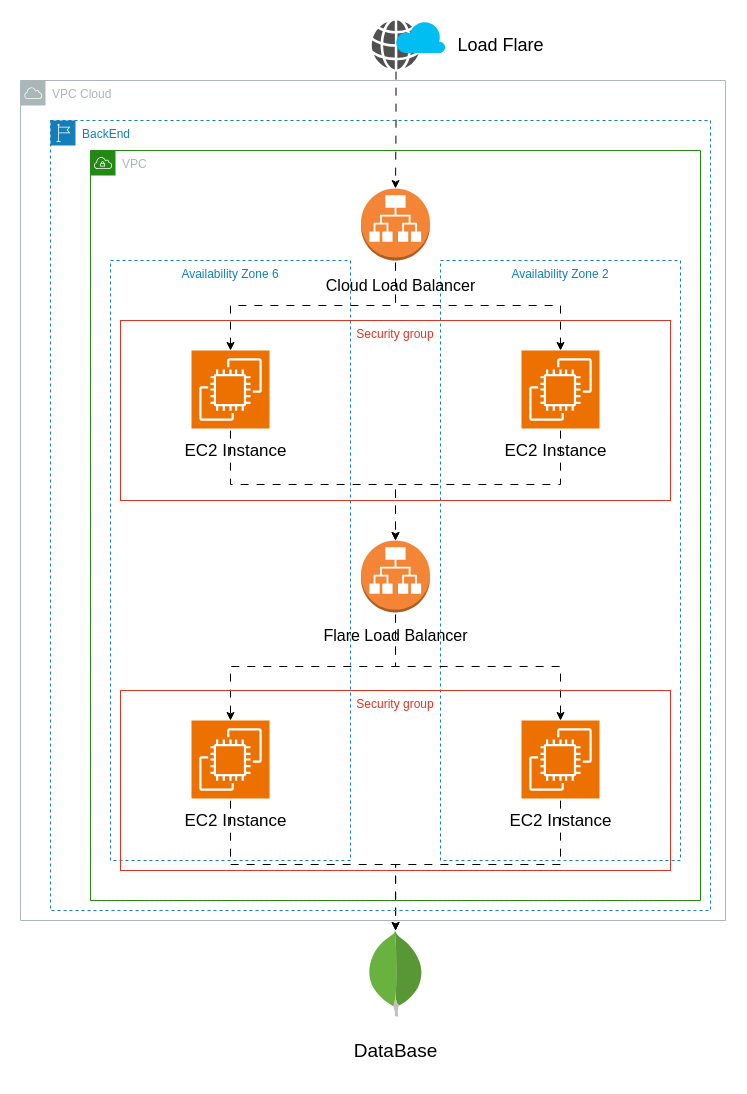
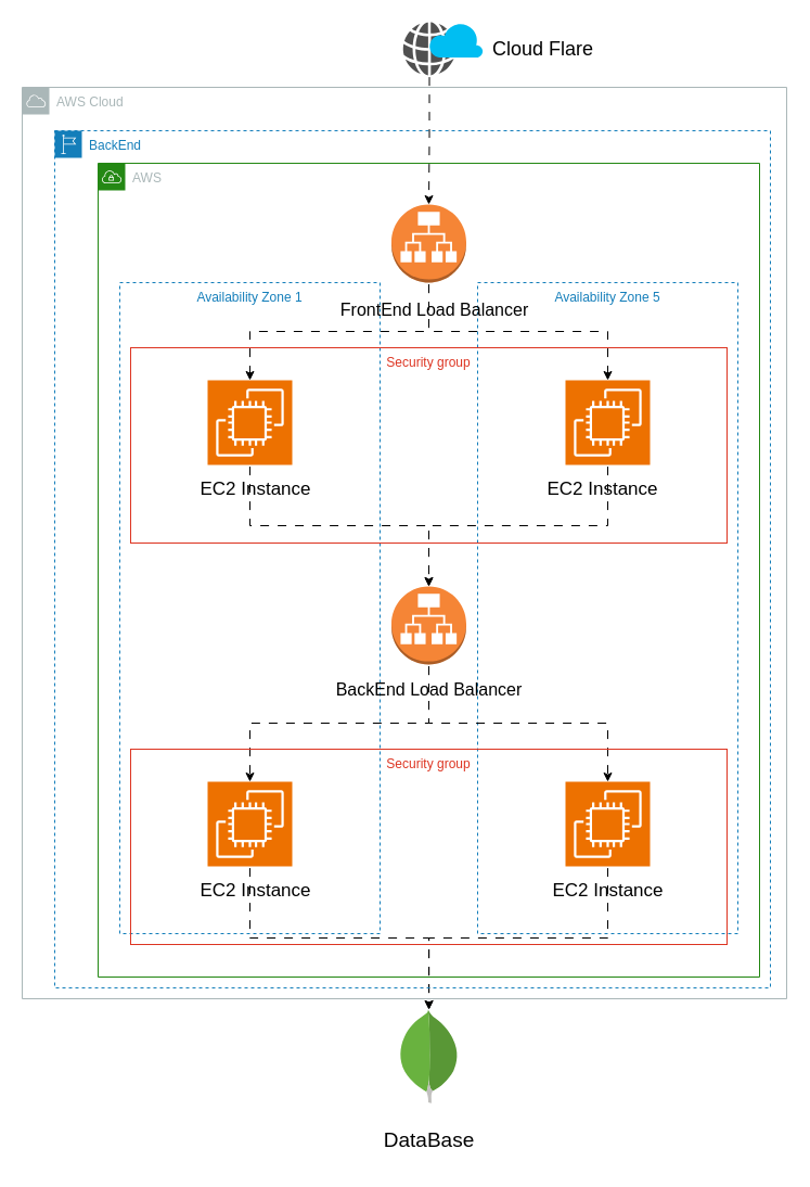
  <mxCell id="0" />
  <mxCell id="1" parent="0" />
- <mxCell id="2" value="VPC Cloud" style="sketch=0;outlineConnect=0;gradientColor=none;html=1;whiteSpace=wrap;fontSize=12;fontStyle=0;shape=mxgraph.aws4.group;grIcon=mxgraph.aws4.group_aws_cloud;strokeColor=#AAB7B8;fillColor=none;verticalAlign=top;align=left;spacingLeft=30;fontColor=#AAB7B8;dashed=0;" parent="1" vertex="1"><mxGeometry x="20" y="80" width="705" height="840" as="geometry" /></mxCell>
- <mxCell id="3" value="VPC" style="points=[[0,0],[0.25,0],[0.5,0],[0.75,0],[1,0],[1,0.25],[1,0.5],[1,0.75],[1,1],[0.75,1],[0.5,1],[0.25,1],[0,1],[0,0.75],[0,0.5],[0,0.25]];outlineConnect=0;gradientColor=none;html=1;whiteSpace=wrap;fontSize=12;fontStyle=0;container=1;pointerEvents=0;collapsible=0;recursiveResize=0;shape=mxgraph.aws4.group;grIcon=mxgraph.aws4.group_vpc;strokeColor=#248814;fillColor=none;verticalAlign=top;align=left;spacingLeft=30;fontColor=#AAB7B8;dashed=0;" parent="1" vertex="1"><mxGeometry x="90" y="150" width="610" height="750" as="geometry" /></mxCell>
+ <mxCell id="2" value="AWS Cloud" style="sketch=0;outlineConnect=0;gradientColor=none;html=1;whiteSpace=wrap;fontSize=12;fontStyle=0;shape=mxgraph.aws4.group;grIcon=mxgraph.aws4.group_aws_cloud;strokeColor=#AAB7B8;fillColor=none;verticalAlign=top;align=left;spacingLeft=30;fontColor=#AAB7B8;dashed=0;" parent="1" vertex="1"><mxGeometry x="20" y="80" width="705" height="840" as="geometry" /></mxCell>
+ <mxCell id="3" value="AWS" style="points=[[0,0],[0.25,0],[0.5,0],[0.75,0],[1,0],[1,0.25],[1,0.5],[1,0.75],[1,1],[0.75,1],[0.5,1],[0.25,1],[0,1],[0,0.75],[0,0.5],[0,0.25]];outlineConnect=0;gradientColor=none;html=1;whiteSpace=wrap;fontSize=12;fontStyle=0;container=1;pointerEvents=0;collapsible=0;recursiveResize=0;shape=mxgraph.aws4.group;grIcon=mxgraph.aws4.group_vpc;strokeColor=#248814;fillColor=none;verticalAlign=top;align=left;spacingLeft=30;fontColor=#AAB7B8;dashed=0;" parent="1" vertex="1"><mxGeometry x="90" y="150" width="610" height="750" as="geometry" /></mxCell>
  <mxCell id="4" value="" style="outlineConnect=0;dashed=0;verticalLabelPosition=bottom;verticalAlign=top;align=center;html=1;shape=mxgraph.aws3.application_load_balancer;fillColor=#F58536;gradientColor=none;" parent="3" vertex="1"><mxGeometry x="270.5" y="38" width="69" height="72" as="geometry" /></mxCell>
  <mxCell id="5" value="" style="outlineConnect=0;dashed=0;verticalLabelPosition=bottom;verticalAlign=top;align=center;html=1;shape=mxgraph.aws3.application_load_balancer;fillColor=#F58536;gradientColor=none;" parent="3" vertex="1"><mxGeometry x="270.5" y="390" width="69" height="72" as="geometry" /></mxCell>
- <mxCell id="6" value="Availability Zone 6" style="fillColor=none;strokeColor=#147EBA;dashed=1;verticalAlign=top;fontStyle=0;fontColor=#147EBA;whiteSpace=wrap;html=1;" parent="1" vertex="1"><mxGeometry x="110" y="260" width="240" height="600" as="geometry" /></mxCell>
- <mxCell id="7" value="Availability Zone 2" style="fillColor=none;strokeColor=#147EBA;dashed=1;verticalAlign=top;fontStyle=0;fontColor=#147EBA;whiteSpace=wrap;html=1;" parent="1" vertex="1"><mxGeometry x="440" y="260" width="240" height="600" as="geometry" /></mxCell>
+ <mxCell id="6" value="Availability Zone 1" style="fillColor=none;strokeColor=#147EBA;dashed=1;verticalAlign=top;fontStyle=0;fontColor=#147EBA;whiteSpace=wrap;html=1;" parent="1" vertex="1"><mxGeometry x="110" y="260" width="240" height="600" as="geometry" /></mxCell>
+ <mxCell id="7" value="Availability Zone 5" style="fillColor=none;strokeColor=#147EBA;dashed=1;verticalAlign=top;fontStyle=0;fontColor=#147EBA;whiteSpace=wrap;html=1;" parent="1" vertex="1"><mxGeometry x="440" y="260" width="240" height="600" as="geometry" /></mxCell>
  <mxCell id="8" style="edgeStyle=orthogonalEdgeStyle;rounded=0;orthogonalLoop=1;jettySize=auto;html=1;exitX=0.5;exitY=1;exitDx=0;exitDy=0;exitPerimeter=0;entryX=0.5;entryY=0;entryDx=0;entryDy=0;entryPerimeter=0;flowAnimation=1;enumerate=0;" parent="1" source="9" target="5" edge="1"><mxGeometry relative="1" as="geometry"><Array as="points"><mxPoint x="230" y="484" /><mxPoint x="395" y="484" /></Array></mxGeometry></mxCell>
  <mxCell id="9" value="" style="sketch=0;points=[[0,0,0],[0.25,0,0],[0.5,0,0],[0.75,0,0],[1,0,0],[0,1,0],[0.25,1,0],[0.5,1,0],[0.75,1,0],[1,1,0],[0,0.25,0],[0,0.5,0],[0,0.75,0],[1,0.25,0],[1,0.5,0],[1,0.75,0]];outlineConnect=0;fontColor=#232F3E;fillColor=#ED7100;strokeColor=#ffffff;dashed=0;verticalLabelPosition=bottom;verticalAlign=top;align=center;html=1;fontSize=12;fontStyle=0;aspect=fixed;shape=mxgraph.aws4.resourceIcon;resIcon=mxgraph.aws4.ec2;" parent="1" vertex="1"><mxGeometry x="191" y="350" width="78" height="78" as="geometry" /></mxCell>
  <mxCell id="10" style="edgeStyle=orthogonalEdgeStyle;rounded=0;orthogonalLoop=1;jettySize=auto;html=1;exitX=0.5;exitY=1;exitDx=0;exitDy=0;exitPerimeter=0;flowAnimation=1;enumerate=0;" parent="1" source="11" target="16" edge="1"><mxGeometry relative="1" as="geometry" /></mxCell>
  <mxCell id="11" value="" style="sketch=0;points=[[0,0,0],[0.25,0,0],[0.5,0,0],[0.75,0,0],[1,0,0],[0,1,0],[0.25,1,0],[0.5,1,0],[0.75,1,0],[1,1,0],[0,0.25,0],[0,0.5,0],[0,0.75,0],[1,0.25,0],[1,0.5,0],[1,0.75,0]];outlineConnect=0;fontColor=#232F3E;fillColor=#ED7100;strokeColor=#ffffff;dashed=0;verticalLabelPosition=bottom;verticalAlign=top;align=center;html=1;fontSize=12;fontStyle=0;aspect=fixed;shape=mxgraph.aws4.resourceIcon;resIcon=mxgraph.aws4.ec2;" parent="1" vertex="1"><mxGeometry x="191" y="720" width="78" height="78" as="geometry" /></mxCell>
  <mxCell id="12" style="edgeStyle=orthogonalEdgeStyle;rounded=0;orthogonalLoop=1;jettySize=auto;html=1;exitX=0.5;exitY=1;exitDx=0;exitDy=0;exitPerimeter=0;entryX=0.5;entryY=0;entryDx=0;entryDy=0;entryPerimeter=0;flowAnimation=1;enumerate=0;" parent="1" source="13" target="5" edge="1"><mxGeometry relative="1" as="geometry"><Array as="points"><mxPoint x="560" y="484" /><mxPoint x="395" y="484" /></Array></mxGeometry></mxCell>
  <mxCell id="13" value="" style="sketch=0;points=[[0,0,0],[0.25,0,0],[0.5,0,0],[0.75,0,0],[1,0,0],[0,1,0],[0.25,1,0],[0.5,1,0],[0.75,1,0],[1,1,0],[0,0.25,0],[0,0.5,0],[0,0.75,0],[1,0.25,0],[1,0.5,0],[1,0.75,0]];outlineConnect=0;fontColor=#232F3E;fillColor=#ED7100;strokeColor=#ffffff;dashed=0;verticalLabelPosition=bottom;verticalAlign=top;align=center;html=1;fontSize=12;fontStyle=0;aspect=fixed;shape=mxgraph.aws4.resourceIcon;resIcon=mxgraph.aws4.ec2;" parent="1" vertex="1"><mxGeometry x="521" y="350" width="78" height="78" as="geometry" /></mxCell>
  <mxCell id="14" style="edgeStyle=orthogonalEdgeStyle;rounded=0;orthogonalLoop=1;jettySize=auto;html=1;exitX=0.5;exitY=1;exitDx=0;exitDy=0;exitPerimeter=0;flowAnimation=1;enumerate=0;" parent="1" source="15" target="16" edge="1"><mxGeometry relative="1" as="geometry" /></mxCell>
  <mxCell id="15" value="" style="sketch=0;points=[[0,0,0],[0.25,0,0],[0.5,0,0],[0.75,0,0],[1,0,0],[0,1,0],[0.25,1,0],[0.5,1,0],[0.75,1,0],[1,1,0],[0,0.25,0],[0,0.5,0],[0,0.75,0],[1,0.25,0],[1,0.5,0],[1,0.75,0]];outlineConnect=0;fontColor=#232F3E;fillColor=#ED7100;strokeColor=#ffffff;dashed=0;verticalLabelPosition=bottom;verticalAlign=top;align=center;html=1;fontSize=12;fontStyle=0;aspect=fixed;shape=mxgraph.aws4.resourceIcon;resIcon=mxgraph.aws4.ec2;" parent="1" vertex="1"><mxGeometry x="521" y="720" width="78" height="78" as="geometry" /></mxCell>
  <mxCell id="16" value="" style="dashed=0;outlineConnect=0;html=1;align=center;labelPosition=center;verticalLabelPosition=bottom;verticalAlign=top;shape=mxgraph.weblogos.mongodb" parent="1" vertex="1"><mxGeometry x="367" y="930" width="56.2" height="86.2" as="geometry" /></mxCell>
  <mxCell id="17" style="edgeStyle=orthogonalEdgeStyle;rounded=0;orthogonalLoop=1;jettySize=auto;html=1;exitX=0.5;exitY=1;exitDx=0;exitDy=0;exitPerimeter=0;entryX=0.5;entryY=0;entryDx=0;entryDy=0;entryPerimeter=0;flowAnimation=1;enumerate=0;" parent="1" source="5" target="11" edge="1"><mxGeometry relative="1" as="geometry" /></mxCell>
  <mxCell id="18" style="edgeStyle=orthogonalEdgeStyle;rounded=0;orthogonalLoop=1;jettySize=auto;html=1;exitX=0.5;exitY=1;exitDx=0;exitDy=0;exitPerimeter=0;entryX=0.5;entryY=0;entryDx=0;entryDy=0;entryPerimeter=0;flowAnimation=1;enumerate=0;" parent="1" source="5" target="15" edge="1"><mxGeometry relative="1" as="geometry" /></mxCell>
  <mxCell id="19" style="edgeStyle=orthogonalEdgeStyle;rounded=0;orthogonalLoop=1;jettySize=auto;html=1;exitX=0.5;exitY=1;exitDx=0;exitDy=0;exitPerimeter=0;entryX=0.5;entryY=0;entryDx=0;entryDy=0;entryPerimeter=0;flowAnimation=1;enumerate=0;" parent="1" source="4" target="9" edge="1"><mxGeometry relative="1" as="geometry" /></mxCell>
  <mxCell id="20" style="edgeStyle=orthogonalEdgeStyle;rounded=0;orthogonalLoop=1;jettySize=auto;html=1;exitX=0.5;exitY=1;exitDx=0;exitDy=0;exitPerimeter=0;entryX=0.5;entryY=0;entryDx=0;entryDy=0;entryPerimeter=0;flowAnimation=1;enumerate=0;" parent="1" source="4" target="13" edge="1"><mxGeometry relative="1" as="geometry" /></mxCell>
  <mxCell id="21" value="DataBase" style="text;html=1;align=center;verticalAlign=middle;resizable=0;points=[];autosize=1;strokeColor=none;fillColor=none;fontSize=19;" parent="1" vertex="1"><mxGeometry x="340" y="1031.2" width="110" height="40" as="geometry" /></mxCell>
  <mxCell id="22" value="BackEnd" style="points=[[0,0],[0.25,0],[0.5,0],[0.75,0],[1,0],[1,0.25],[1,0.5],[1,0.75],[1,1],[0.75,1],[0.5,1],[0.25,1],[0,1],[0,0.75],[0,0.5],[0,0.25]];outlineConnect=0;gradientColor=none;html=1;whiteSpace=wrap;fontSize=12;fontStyle=0;container=1;pointerEvents=0;collapsible=0;recursiveResize=0;shape=mxgraph.aws4.group;grIcon=mxgraph.aws4.group_region;strokeColor=#147EBA;fillColor=none;verticalAlign=top;align=left;spacingLeft=30;fontColor=#147EBA;dashed=1;" parent="1" vertex="1"><mxGeometry x="50" y="120" width="660" height="790" as="geometry" /></mxCell>
- <mxCell id="23" value="Cloud Load Balancer" style="text;html=1;align=center;verticalAlign=middle;resizable=0;points=[];autosize=1;strokeColor=none;fillColor=none;fontSize=16;" parent="22" vertex="1"><mxGeometry x="250" y="150" width="200" height="30" as="geometry" /></mxCell>
- <mxCell id="24" value="Flare Load Balancer" style="text;html=1;align=center;verticalAlign=middle;resizable=0;points=[];autosize=1;strokeColor=none;fillColor=none;fontSize=16;" parent="22" vertex="1"><mxGeometry x="245" y="500" width="200" height="30" as="geometry" /></mxCell>
+ <mxCell id="23" value="FrontEnd Load Balancer" style="text;html=1;align=center;verticalAlign=middle;resizable=0;points=[];autosize=1;strokeColor=none;fillColor=none;fontSize=16;" parent="22" vertex="1"><mxGeometry x="250" y="150" width="200" height="30" as="geometry" /></mxCell>
+ <mxCell id="24" value="BackEnd Load Balancer" style="text;html=1;align=center;verticalAlign=middle;resizable=0;points=[];autosize=1;strokeColor=none;fillColor=none;fontSize=16;" parent="22" vertex="1"><mxGeometry x="245" y="500" width="200" height="30" as="geometry" /></mxCell>
  <mxCell id="25" value="&lt;font style=&quot;font-size: 17px;&quot;&gt;EC2 Instance&lt;/font&gt;" style="text;html=1;align=center;verticalAlign=middle;resizable=0;points=[];autosize=1;strokeColor=none;fillColor=none;fontSize=18;" parent="22" vertex="1"><mxGeometry x="120" y="310" width="130" height="40" as="geometry" /></mxCell>
  <mxCell id="26" value="&lt;font style=&quot;font-size: 17px;&quot;&gt;EC2 Instance&lt;/font&gt;" style="text;html=1;align=center;verticalAlign=middle;resizable=0;points=[];autosize=1;strokeColor=none;fillColor=none;fontSize=18;" parent="22" vertex="1"><mxGeometry x="445" y="680" width="130" height="40" as="geometry" /></mxCell>
  <mxCell id="27" value="&lt;font style=&quot;font-size: 17px;&quot;&gt;EC2 Instance&lt;/font&gt;" style="text;html=1;align=center;verticalAlign=middle;resizable=0;points=[];autosize=1;strokeColor=none;fillColor=none;fontSize=18;" parent="22" vertex="1"><mxGeometry x="120" y="680" width="130" height="40" as="geometry" /></mxCell>
  <mxCell id="28" value="&lt;font style=&quot;font-size: 17px;&quot;&gt;EC2 Instance&lt;/font&gt;" style="text;html=1;align=center;verticalAlign=middle;resizable=0;points=[];autosize=1;strokeColor=none;fillColor=none;fontSize=18;" parent="22" vertex="1"><mxGeometry x="440" y="310" width="130" height="40" as="geometry" /></mxCell>
  <mxCell id="29" value="Security group" style="fillColor=none;strokeColor=#DD3522;verticalAlign=top;fontStyle=0;fontColor=#DD3522;whiteSpace=wrap;html=1;" parent="22" vertex="1"><mxGeometry x="70" y="200" width="550" height="180" as="geometry" /></mxCell>
  <mxCell id="30" value="Security group" style="fillColor=none;strokeColor=#DD3522;verticalAlign=top;fontStyle=0;fontColor=#DD3522;whiteSpace=wrap;html=1;" parent="22" vertex="1"><mxGeometry x="70" y="570" width="550" height="180" as="geometry" /></mxCell>
  <mxCell id="31" value="" style="sketch=0;pointerEvents=1;shadow=0;dashed=0;html=1;strokeColor=none;fillColor=#505050;labelPosition=center;verticalLabelPosition=bottom;verticalAlign=top;outlineConnect=0;align=center;shape=mxgraph.office.concepts.globe_internet;" parent="1" vertex="1"><mxGeometry x="371" y="20" width="49" height="49" as="geometry" /></mxCell>
  <mxCell id="32" style="edgeStyle=orthogonalEdgeStyle;rounded=0;orthogonalLoop=1;jettySize=auto;html=1;entryX=0.5;entryY=0;entryDx=0;entryDy=0;entryPerimeter=0;flowAnimation=1;enumerate=0;" parent="1" source="31" target="4" edge="1"><mxGeometry relative="1" as="geometry" /></mxCell>
  <mxCell id="33" value="" style="verticalLabelPosition=bottom;html=1;verticalAlign=top;align=center;strokeColor=none;fillColor=#00BEF2;shape=mxgraph.azure.cloud;" parent="1" vertex="1"><mxGeometry x="395" y="20" width="50" height="32.5" as="geometry" /></mxCell>
- <mxCell id="34" value="Load Flare" style="text;html=1;align=center;verticalAlign=middle;resizable=0;points=[];autosize=1;strokeColor=none;fillColor=none;fontSize=18;" parent="1" vertex="1"><mxGeometry x="440" y="24.5" width="120" height="40" as="geometry" /></mxCell>
+ <mxCell id="34" value="Cloud Flare" style="text;html=1;align=center;verticalAlign=middle;resizable=0;points=[];autosize=1;strokeColor=none;fillColor=none;fontSize=18;" parent="1" vertex="1"><mxGeometry x="440" y="24.5" width="120" height="40" as="geometry" /></mxCell>
